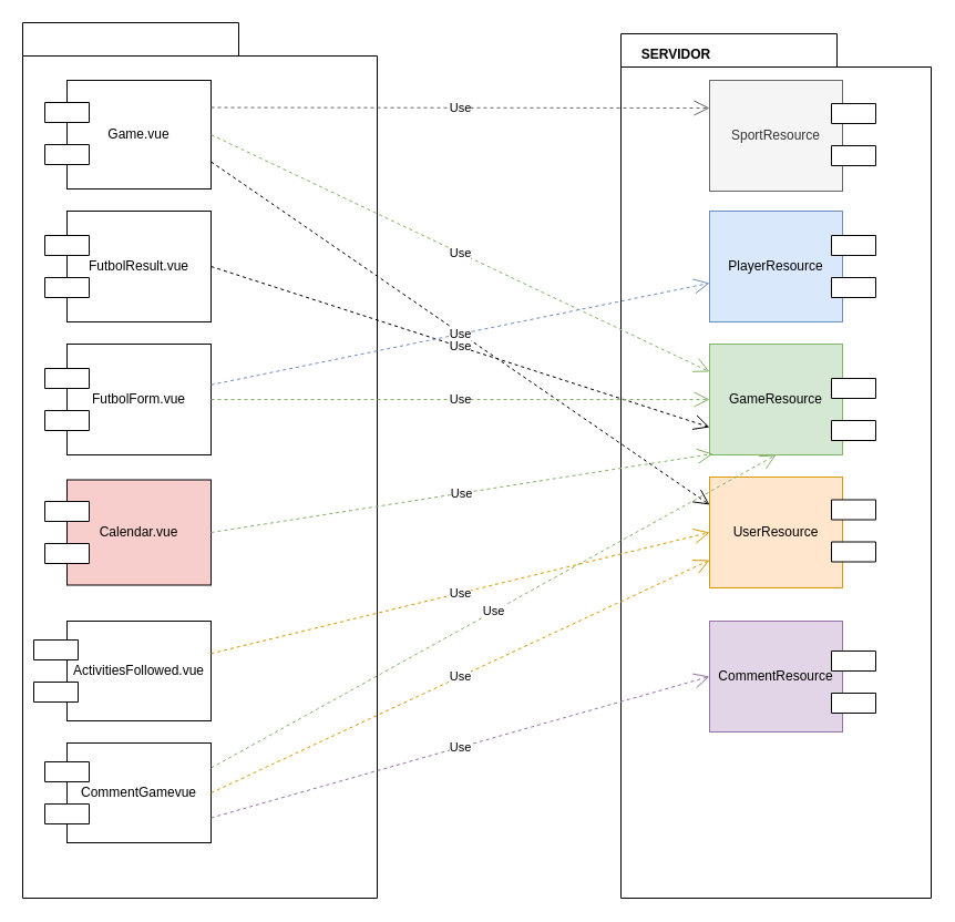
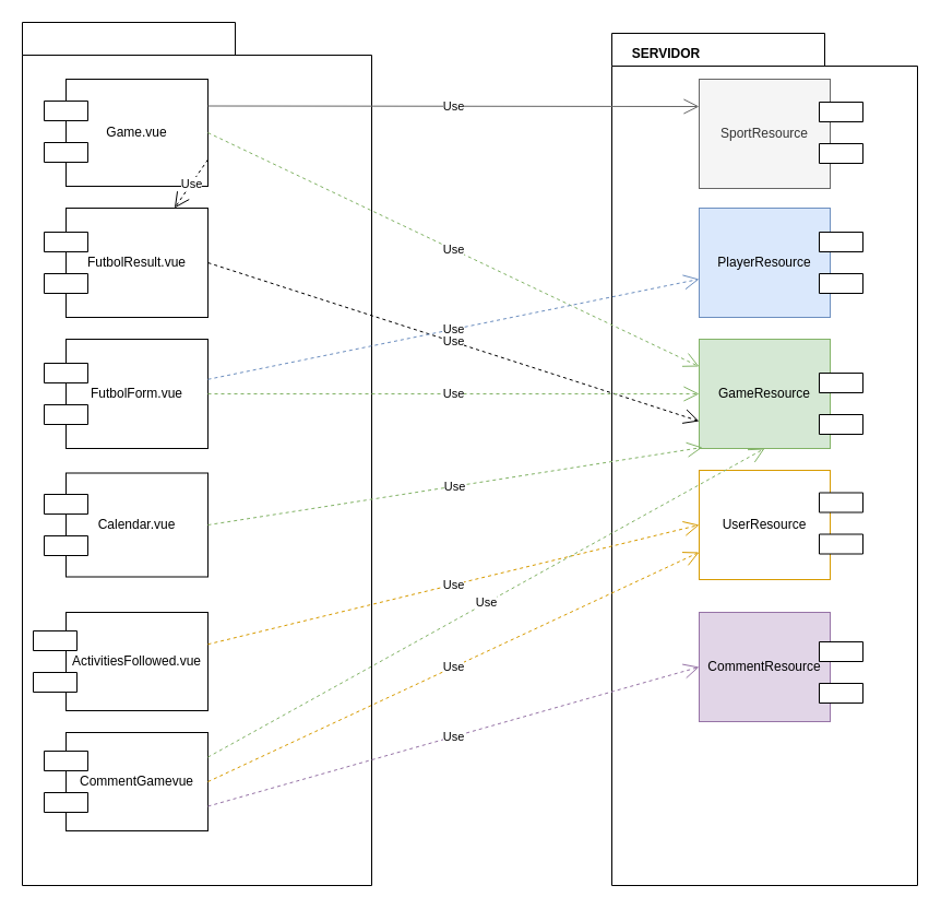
  <mxCell id="0" />
  <mxCell id="1" parent="0" />
  <mxCell id="2" value="" style="shape=folder;fontStyle=1;spacingTop=10;tabWidth=195;tabHeight=30;tabPosition=left;html=1;gradientColor=none;" parent="1" vertex="1"><mxGeometry x="560" y="30" width="280" height="780" as="geometry" /></mxCell>
  <mxCell id="3" value="" style="shape=folder;fontStyle=1;spacingTop=10;tabWidth=195;tabHeight=30;tabPosition=left;html=1;gradientColor=none;" parent="1" vertex="1"><mxGeometry y="20" width="320" height="790" as="geometry" x="20" /></mxCell>
  <mxCell id="4" value="Game.vue" style="rounded=0;whiteSpace=wrap;html=1;" parent="1" vertex="1"><mxGeometry x="60" y="72" width="130" height="98" as="geometry" /></mxCell>
  <mxCell id="5" value="SportResource" style="rounded=0;whiteSpace=wrap;html=1;fillColor=#f5f5f5;strokeColor=#666666;fontColor=#333333;" parent="1" vertex="1"><mxGeometry x="640" y="72" width="120" height="100" as="geometry" /></mxCell>
  <mxCell id="6" value="FutbolResult.vue" style="rounded=0;whiteSpace=wrap;html=1;" parent="1" vertex="1"><mxGeometry x="60" y="190" width="130" height="100" as="geometry" /></mxCell>
  <mxCell id="7" value="SERVIDOR" style="text;align=center;fontStyle=1;verticalAlign=middle;spacingLeft=3;spacingRight=3;strokeColor=none;rotatable=0;points=[[0,0.5],[1,0.5]];portConstraint=eastwest;gradientColor=none;" parent="1" vertex="1"><mxGeometry x="570" y="35" width="80" height="26" as="geometry" /></mxCell>
  <mxCell id="8" style="edgeStyle=orthogonalEdgeStyle;rounded=0;orthogonalLoop=1;jettySize=auto;html=1;exitX=0.75;exitY=1;exitDx=0;exitDy=0;entryX=0.75;entryY=1;entryDx=0;entryDy=0;" parent="1" source="9" target="9" edge="1"><mxGeometry relative="1" as="geometry"><mxPoint x="130" y="455" as="targetPoint" /></mxGeometry></mxCell>
  <mxCell id="9" value="FutbolForm.vue" style="rounded=0;whiteSpace=wrap;html=1;" parent="1" vertex="1"><mxGeometry x="60" y="310" width="130" height="100" as="geometry" /></mxCell>
  <mxCell id="10" value="CommentGamevue" style="rounded=0;whiteSpace=wrap;html=1;" parent="1" vertex="1"><mxGeometry x="60" y="670" width="130" height="90" as="geometry" /></mxCell>
- <mxCell id="11" value="Calendar.vue" style="rounded=0;whiteSpace=wrap;html=1;fillColor=#f8cecc;" parent="1" vertex="1"><mxGeometry x="60" y="432.5" width="130" height="95" as="geometry" /></mxCell>
+ <mxCell id="11" value="Calendar.vue" style="rounded=0;whiteSpace=wrap;html=1;" parent="1" vertex="1"><mxGeometry x="60" y="432.5" width="130" height="95" as="geometry" /></mxCell>
  <mxCell id="12" value="ActivitiesFollowed.vue" style="rounded=0;whiteSpace=wrap;html=1;" parent="1" vertex="1"><mxGeometry x="60" y="560" width="130" height="90" as="geometry" /></mxCell>
- <mxCell id="13" value="UserResource" style="rounded=0;whiteSpace=wrap;html=1;fillColor=#ffe6cc;strokeColor=#d79b00;" parent="1" vertex="1"><mxGeometry x="640" y="430" width="120" height="100" as="geometry" /></mxCell>
+ <mxCell id="13" value="UserResource" style="rounded=0;whiteSpace=wrap;html=1;fillColor=#ffffff;strokeColor=#d79b00;" parent="1" vertex="1"><mxGeometry x="640" y="430" width="120" height="100" as="geometry" /></mxCell>
  <mxCell id="14" value="GameResource" style="rounded=0;whiteSpace=wrap;html=1;fillColor=#d5e8d4;strokeColor=#82b366;" parent="1" vertex="1"><mxGeometry x="640" y="310" width="120" height="100" as="geometry" /></mxCell>
  <mxCell id="15" value="CommentResource" style="rounded=0;whiteSpace=wrap;html=1;fillColor=#e1d5e7;strokeColor=#9673a6;" parent="1" vertex="1"><mxGeometry x="640" y="560" width="120" height="100" as="geometry" /></mxCell>
  <mxCell id="16" value="PlayerResource" style="rounded=0;whiteSpace=wrap;html=1;fillColor=#dae8fc;strokeColor=#6c8ebf;" parent="1" vertex="1"><mxGeometry x="640" y="190" width="120" height="100" as="geometry" /></mxCell>
- <mxCell id="17" value="Use" style="endArrow=open;endSize=12;dashed=1;html=1;fillColor=#f5f5f5;strokeColor=#666666;exitX=1;exitY=0.25;exitDx=0;exitDy=0;entryX=0;entryY=0.25;entryDx=0;entryDy=0;" edge="1" parent="1" source="4" target="5"><mxGeometry width="160" relative="1" as="geometry"><mxPoint x="380" y="130" as="sourcePoint" /><mxPoint x="540" y="130" as="targetPoint" /></mxGeometry></mxCell>
+ <mxCell id="17" value="Use" style="endArrow=open;endSize=12;dashed=0;html=1;fillColor=#f5f5f5;strokeColor=#666666;exitX=1;exitY=0.25;exitDx=0;exitDy=0;entryX=0;entryY=0.25;entryDx=0;entryDy=0;" edge="1" parent="1" source="4" target="5"><mxGeometry width="160" relative="1" as="geometry"><mxPoint x="380" y="130" as="sourcePoint" /><mxPoint x="540" y="130" as="targetPoint" /></mxGeometry></mxCell>
  <mxCell id="18" value="Use" style="endArrow=open;endSize=12;dashed=1;html=1;exitX=1;exitY=0.5;exitDx=0;exitDy=0;entryX=0;entryY=0.25;entryDx=0;entryDy=0;fillColor=#d5e8d4;strokeColor=#82b366;" edge="1" parent="1" source="4" target="14"><mxGeometry width="160" relative="1" as="geometry"><mxPoint x="200" y="137.641" as="sourcePoint" /><mxPoint x="650" y="141.487" as="targetPoint" /></mxGeometry></mxCell>
- <mxCell id="19" value="Use" style="endArrow=open;endSize=12;dashed=1;html=1;exitX=1;exitY=0.75;exitDx=0;exitDy=0;entryX=0;entryY=0.25;entryDx=0;entryDy=0;" edge="1" parent="1" source="4" target="13"><mxGeometry width="160" relative="1" as="geometry"><mxPoint x="200" y="165" as="sourcePoint" /><mxPoint x="650" y="495" as="targetPoint" /></mxGeometry></mxCell>
+ <mxCell id="19" value="Use" style="endArrow=open;endSize=12;dashed=1;html=1;exitX=1;exitY=0.75;exitDx=0;exitDy=0;" edge="1" parent="1" source="4" target="6"><mxGeometry width="160" relative="1" as="geometry"><mxPoint x="200" y="165" as="sourcePoint" /><mxPoint x="650" y="495" as="targetPoint" /></mxGeometry></mxCell>
  <mxCell id="20" value="Use" style="endArrow=open;endSize=12;dashed=1;html=1;exitX=1;exitY=0.5;exitDx=0;exitDy=0;entryX=0;entryY=0.75;entryDx=0;entryDy=0;" edge="1" parent="1" source="6" target="14"><mxGeometry width="160" relative="1" as="geometry"><mxPoint x="200" y="268" as="sourcePoint" /><mxPoint x="650" y="305" as="targetPoint" /></mxGeometry></mxCell>
  <mxCell id="21" value="Use" style="endArrow=open;endSize=12;dashed=1;html=1;entryX=0;entryY=0.65;entryDx=0;entryDy=0;entryPerimeter=0;fillColor=#dae8fc;strokeColor=#6c8ebf;" edge="1" parent="1" source="9" target="16"><mxGeometry width="160" relative="1" as="geometry"><mxPoint x="200" y="295" as="sourcePoint" /><mxPoint x="650" y="545" as="targetPoint" /></mxGeometry></mxCell>
  <mxCell id="22" value="Use" style="endArrow=open;endSize=12;dashed=1;html=1;entryX=0;entryY=0.5;entryDx=0;entryDy=0;fillColor=#d5e8d4;strokeColor=#82b366;" edge="1" parent="1" source="9" target="14"><mxGeometry width="160" relative="1" as="geometry"><mxPoint x="200" y="432.857" as="sourcePoint" /><mxPoint x="650" y="345" as="targetPoint" /></mxGeometry></mxCell>
  <mxCell id="23" value="Use" style="endArrow=open;endSize=12;dashed=1;html=1;entryX=0.025;entryY=0.99;entryDx=0;entryDy=0;entryPerimeter=0;exitX=1;exitY=0.5;exitDx=0;exitDy=0;fillColor=#d5e8d4;strokeColor=#82b366;" edge="1" parent="1" source="11" target="14"><mxGeometry width="160" relative="1" as="geometry"><mxPoint x="210" y="442.857" as="sourcePoint" /><mxPoint x="660" y="355" as="targetPoint" /></mxGeometry></mxCell>
  <mxCell id="24" value="Use" style="endArrow=open;endSize=12;dashed=1;html=1;entryX=0;entryY=0.5;entryDx=0;entryDy=0;fillColor=#ffe6cc;strokeColor=#d79b00;" edge="1" parent="1" source="12" target="13"><mxGeometry width="160" relative="1" as="geometry"><mxPoint x="220" y="452.857" as="sourcePoint" /><mxPoint x="670" y="365" as="targetPoint" /></mxGeometry></mxCell>
  <mxCell id="25" value="Use" style="endArrow=open;endSize=12;dashed=1;html=1;entryX=0.5;entryY=1;entryDx=0;entryDy=0;exitX=1;exitY=0.25;exitDx=0;exitDy=0;fillColor=#d5e8d4;strokeColor=#82b366;" edge="1" parent="1" source="10" target="14"><mxGeometry width="160" relative="1" as="geometry"><mxPoint x="230" y="462.857" as="sourcePoint" /><mxPoint x="680" y="375" as="targetPoint" /></mxGeometry></mxCell>
  <mxCell id="26" value="Use" style="endArrow=open;endSize=12;dashed=1;html=1;entryX=0;entryY=0.75;entryDx=0;entryDy=0;exitX=1;exitY=0.5;exitDx=0;exitDy=0;fillColor=#ffe6cc;strokeColor=#d79b00;" edge="1" parent="1" source="10" target="13"><mxGeometry width="160" relative="1" as="geometry"><mxPoint x="240" y="472.857" as="sourcePoint" /><mxPoint x="690" y="385" as="targetPoint" /></mxGeometry></mxCell>
  <mxCell id="27" value="Use" style="endArrow=open;endSize=12;dashed=1;html=1;entryX=0;entryY=0.5;entryDx=0;entryDy=0;exitX=1;exitY=0.75;exitDx=0;exitDy=0;fillColor=#e1d5e7;strokeColor=#9673a6;" edge="1" parent="1" source="10" target="15"><mxGeometry width="160" relative="1" as="geometry"><mxPoint x="250" y="482.857" as="sourcePoint" /><mxPoint x="700" y="395" as="targetPoint" /></mxGeometry></mxCell>
  <mxCell id="28" value="" style="verticalLabelPosition=bottom;verticalAlign=top;html=1;shape=mxgraph.basic.rect;fillColor=#ffffff;fillColor2=none;strokeColor=#000000;strokeWidth=1;size=20;indent=5;shadow=0;" vertex="1" parent="1"><mxGeometry x="40" y="92" width="40" height="18" as="geometry" /></mxCell>
  <mxCell id="29" value="" style="verticalLabelPosition=bottom;verticalAlign=top;html=1;shape=mxgraph.basic.rect;fillColor=#ffffff;fillColor2=none;strokeColor=#000000;strokeWidth=1;size=20;indent=5;shadow=0;" vertex="1" parent="1"><mxGeometry x="40" y="130" width="40" height="18" as="geometry" /></mxCell>
  <mxCell id="30" value="" style="verticalLabelPosition=bottom;verticalAlign=top;html=1;shape=mxgraph.basic.rect;fillColor=#ffffff;fillColor2=none;strokeColor=#000000;strokeWidth=1;size=20;indent=5;shadow=0;" vertex="1" parent="1"><mxGeometry x="40" y="212" width="40" height="18" as="geometry" /></mxCell>
  <mxCell id="31" value="" style="verticalLabelPosition=bottom;verticalAlign=top;html=1;shape=mxgraph.basic.rect;fillColor=#ffffff;fillColor2=none;strokeColor=#000000;strokeWidth=1;size=20;indent=5;shadow=0;" vertex="1" parent="1"><mxGeometry x="40" y="250" width="40" height="18" as="geometry" /></mxCell>
  <mxCell id="32" value="" style="verticalLabelPosition=bottom;verticalAlign=top;html=1;shape=mxgraph.basic.rect;fillColor=#ffffff;fillColor2=none;strokeColor=#000000;strokeWidth=1;size=20;indent=5;shadow=0;" vertex="1" parent="1"><mxGeometry x="40" y="332" width="40" height="18" as="geometry" /></mxCell>
  <mxCell id="33" value="" style="verticalLabelPosition=bottom;verticalAlign=top;html=1;shape=mxgraph.basic.rect;fillColor=#ffffff;fillColor2=none;strokeColor=#000000;strokeWidth=1;size=20;indent=5;shadow=0;" vertex="1" parent="1"><mxGeometry x="40" y="370" width="40" height="18" as="geometry" /></mxCell>
  <mxCell id="34" value="" style="verticalLabelPosition=bottom;verticalAlign=top;html=1;shape=mxgraph.basic.rect;fillColor=#ffffff;fillColor2=none;strokeColor=#000000;strokeWidth=1;size=20;indent=5;shadow=0;" vertex="1" parent="1"><mxGeometry x="40" y="452" width="40" height="18" as="geometry" /></mxCell>
  <mxCell id="35" value="" style="verticalLabelPosition=bottom;verticalAlign=top;html=1;shape=mxgraph.basic.rect;fillColor=#ffffff;fillColor2=none;strokeColor=#000000;strokeWidth=1;size=20;indent=5;shadow=0;" vertex="1" parent="1"><mxGeometry x="40" y="490" width="40" height="18" as="geometry" /></mxCell>
  <mxCell id="36" value="" style="verticalLabelPosition=bottom;verticalAlign=top;html=1;shape=mxgraph.basic.rect;fillColor=#ffffff;fillColor2=none;strokeColor=#000000;strokeWidth=1;size=20;indent=5;shadow=0;" vertex="1" parent="1"><mxGeometry x="30" y="577" width="40" height="18" as="geometry" /></mxCell>
  <mxCell id="37" value="" style="verticalLabelPosition=bottom;verticalAlign=top;html=1;shape=mxgraph.basic.rect;fillColor=#ffffff;fillColor2=none;strokeColor=#000000;strokeWidth=1;size=20;indent=5;shadow=0;" vertex="1" parent="1"><mxGeometry x="30" y="615" width="40" height="18" as="geometry" /></mxCell>
  <mxCell id="38" value="" style="verticalLabelPosition=bottom;verticalAlign=top;html=1;shape=mxgraph.basic.rect;fillColor=#ffffff;fillColor2=none;strokeColor=#000000;strokeWidth=1;size=20;indent=5;shadow=0;" vertex="1" parent="1"><mxGeometry x="40" y="687" width="40" height="18" as="geometry" /></mxCell>
  <mxCell id="39" value="" style="verticalLabelPosition=bottom;verticalAlign=top;html=1;shape=mxgraph.basic.rect;fillColor=#ffffff;fillColor2=none;strokeColor=#000000;strokeWidth=1;size=20;indent=5;shadow=0;" vertex="1" parent="1"><mxGeometry x="40" y="725" width="40" height="18" as="geometry" /></mxCell>
  <mxCell id="40" value="" style="verticalLabelPosition=bottom;verticalAlign=top;html=1;shape=mxgraph.basic.rect;fillColor=#ffffff;fillColor2=none;strokeColor=#000000;strokeWidth=1;size=20;indent=5;shadow=0;" vertex="1" parent="1"><mxGeometry x="750" y="93" width="40" height="18" as="geometry" /></mxCell>
  <mxCell id="41" value="" style="verticalLabelPosition=bottom;verticalAlign=top;html=1;shape=mxgraph.basic.rect;fillColor=#ffffff;fillColor2=none;strokeColor=#000000;strokeWidth=1;size=20;indent=5;shadow=0;" vertex="1" parent="1"><mxGeometry x="750" y="131" width="40" height="18" as="geometry" /></mxCell>
  <mxCell id="42" value="" style="verticalLabelPosition=bottom;verticalAlign=top;html=1;shape=mxgraph.basic.rect;fillColor=#ffffff;fillColor2=none;strokeColor=#000000;strokeWidth=1;size=20;indent=5;shadow=0;" vertex="1" parent="1"><mxGeometry x="750" y="212" width="40" height="18" as="geometry" /></mxCell>
  <mxCell id="43" value="" style="verticalLabelPosition=bottom;verticalAlign=top;html=1;shape=mxgraph.basic.rect;fillColor=#ffffff;fillColor2=none;strokeColor=#000000;strokeWidth=1;size=20;indent=5;shadow=0;" vertex="1" parent="1"><mxGeometry x="750" y="250" width="40" height="18" as="geometry" /></mxCell>
  <mxCell id="44" value="" style="verticalLabelPosition=bottom;verticalAlign=top;html=1;shape=mxgraph.basic.rect;fillColor=#ffffff;fillColor2=none;strokeColor=#000000;strokeWidth=1;size=20;indent=5;shadow=0;" vertex="1" parent="1"><mxGeometry x="750" y="341" width="40" height="18" as="geometry" /></mxCell>
  <mxCell id="45" value="" style="verticalLabelPosition=bottom;verticalAlign=top;html=1;shape=mxgraph.basic.rect;fillColor=#ffffff;fillColor2=none;strokeColor=#000000;strokeWidth=1;size=20;indent=5;shadow=0;" vertex="1" parent="1"><mxGeometry x="750" y="379" width="40" height="18" as="geometry" /></mxCell>
  <mxCell id="46" value="" style="verticalLabelPosition=bottom;verticalAlign=top;html=1;shape=mxgraph.basic.rect;fillColor=#ffffff;fillColor2=none;strokeColor=#000000;strokeWidth=1;size=20;indent=5;shadow=0;" vertex="1" parent="1"><mxGeometry x="750" y="450.5" width="40" height="18" as="geometry" /></mxCell>
  <mxCell id="47" value="" style="verticalLabelPosition=bottom;verticalAlign=top;html=1;shape=mxgraph.basic.rect;fillColor=#ffffff;fillColor2=none;strokeColor=#000000;strokeWidth=1;size=20;indent=5;shadow=0;" vertex="1" parent="1"><mxGeometry x="750" y="488.5" width="40" height="18" as="geometry" /></mxCell>
  <mxCell id="48" value="" style="verticalLabelPosition=bottom;verticalAlign=top;html=1;shape=mxgraph.basic.rect;fillColor=#ffffff;fillColor2=none;strokeColor=#000000;strokeWidth=1;size=20;indent=5;shadow=0;" vertex="1" parent="1"><mxGeometry x="750" y="587" width="40" height="18" as="geometry" /></mxCell>
  <mxCell id="49" value="" style="verticalLabelPosition=bottom;verticalAlign=top;html=1;shape=mxgraph.basic.rect;fillColor=#ffffff;fillColor2=none;strokeColor=#000000;strokeWidth=1;size=20;indent=5;shadow=0;" vertex="1" parent="1"><mxGeometry x="750" y="625" width="40" height="18" as="geometry" /></mxCell>
